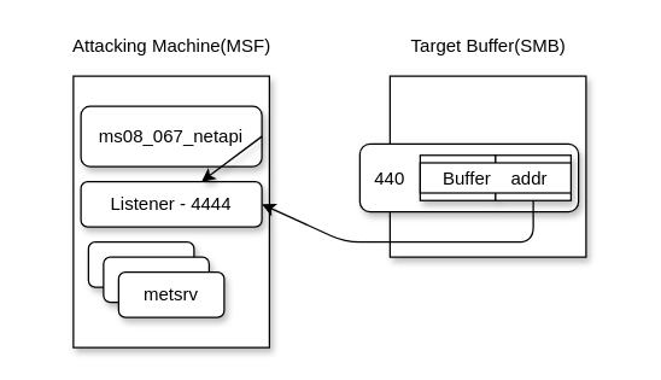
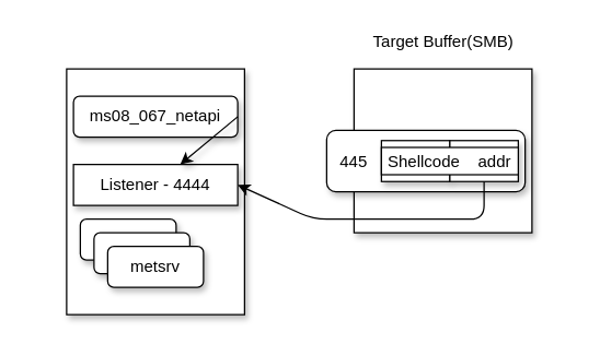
  <mxCell id="0" />
  <mxCell id="1" parent="0" />
  <mxCell id="2" value="" style="rounded=0;whiteSpace=wrap;html=1;shadow=1;" parent="1" vertex="1"><mxGeometry x="48" y="50" width="130" height="180" as="geometry" /></mxCell>
- <mxCell id="3" value="ms08_067_netapi" style="rounded=1;whiteSpace=wrap;html=1;shadow=1;" parent="1" vertex="1"><mxGeometry x="53" y="70" width="120" height="40" as="geometry" /></mxCell>
- <mxCell id="4" value="Listener - 4444" style="rounded=1;whiteSpace=wrap;html=1;shadow=1;" parent="1" vertex="1"><mxGeometry x="53" y="120" width="120" height="30" as="geometry" /></mxCell>
+ <mxCell id="3" value="ms08_067_netapi" style="rounded=1;whiteSpace=wrap;html=1;shadow=1;" parent="1" vertex="1"><mxGeometry x="53" y="70" width="120" height="30" as="geometry" /></mxCell>
+ <mxCell id="4" value="Listener - 4444" style="whiteSpace=wrap;html=1;shadow=1;rounded=0;" parent="1" vertex="1"><mxGeometry x="53" y="120" width="120" height="30" as="geometry" /></mxCell>
  <mxCell id="5" value="" style="rounded=0;whiteSpace=wrap;html=1;shadow=1;" parent="1" vertex="1"><mxGeometry x="258" y="50" width="130" height="120" as="geometry" /></mxCell>
  <mxCell id="6" value="" style="rounded=1;whiteSpace=wrap;html=1;shadow=1;" parent="1" vertex="1"><mxGeometry x="238" y="95" width="145" height="45" as="geometry" /></mxCell>
  <mxCell id="7" value="Buffer" style="rounded=0;whiteSpace=wrap;html=1;shadow=1;" parent="1" vertex="1"><mxGeometry x="278" y="102.5" width="50" height="30" as="geometry" /></mxCell>
  <mxCell id="8" value="RET" style="rounded=0;whiteSpace=wrap;html=1;shadow=1;" parent="1" vertex="1"><mxGeometry x="328" y="102.5" width="50" height="30" as="geometry" /></mxCell>
- <mxCell id="9" value="440" style="text;html=1;strokeColor=none;fillColor=none;align=center;verticalAlign=middle;whiteSpace=wrap;rounded=0;shadow=1;" parent="1" vertex="1"><mxGeometry x="238" y="107.5" width="40" height="20" as="geometry" /></mxCell>
+ <mxCell id="9" value="445" style="text;html=1;strokeColor=none;fillColor=none;align=center;verticalAlign=middle;whiteSpace=wrap;rounded=0;shadow=1;" parent="1" vertex="1"><mxGeometry x="238" y="107.5" width="40" height="20" as="geometry" /></mxCell>
  <mxCell id="10" value="" style="endArrow=classic;html=1;exitX=1;exitY=0.5;exitDx=0;exitDy=0;shadow=1;" parent="1" source="3" target="4" edge="1"><mxGeometry width="50" height="50" relative="1" as="geometry"><mxPoint x="208" y="10" as="sourcePoint" /><mxPoint x="258" y="-40" as="targetPoint" /></mxGeometry></mxCell>
- <mxCell id="11" value="Attacking Machine(MSF)" style="text;html=1;strokeColor=none;fillColor=none;align=center;verticalAlign=middle;whiteSpace=wrap;rounded=0;shadow=1;" parent="1" vertex="1"><mxGeometry x="20.5" y="20" width="185" height="20" as="geometry" /></mxCell>
  <mxCell id="12" value="Target Buffer(SMB)" style="text;html=1;strokeColor=none;fillColor=none;align=center;verticalAlign=middle;whiteSpace=wrap;rounded=0;shadow=1;" parent="1" vertex="1"><mxGeometry x="230.5" y="20" width="185" height="20" as="geometry" /></mxCell>
  <mxCell id="13" value="" style="endArrow=classic;html=1;entryX=1;entryY=0.5;entryDx=0;entryDy=0;exitX=0.5;exitY=1;exitDx=0;exitDy=0;" parent="1" source="8" target="4" edge="1"><mxGeometry width="50" height="50" relative="1" as="geometry"><mxPoint x="518" y="260" as="sourcePoint" /><mxPoint x="568" y="210" as="targetPoint" /><Array as="points"><mxPoint x="353" y="160" /><mxPoint x="228" y="160" /></Array></mxGeometry></mxCell>
- <mxCell id="14" value="Buffer&amp;nbsp; &amp;nbsp; addr" style="rounded=0;whiteSpace=wrap;html=1;shadow=0;" parent="1" vertex="1"><mxGeometry x="278" y="107.5" width="100" height="20" as="geometry" /></mxCell>
+ <mxCell id="14" value="Shellcode&amp;nbsp; &amp;nbsp; addr" style="rounded=0;whiteSpace=wrap;html=1;shadow=0;" parent="1" vertex="1"><mxGeometry x="278" y="107.5" width="100" height="20" as="geometry" /></mxCell>
  <mxCell id="15" value="metsrv" style="rounded=1;whiteSpace=wrap;html=1;shadow=1;" vertex="1" parent="1"><mxGeometry x="58" y="160" width="70" height="30" as="geometry" /></mxCell>
  <mxCell id="16" value="metsrv" style="rounded=1;whiteSpace=wrap;html=1;shadow=1;" vertex="1" parent="1"><mxGeometry x="68" y="170" width="70" height="30" as="geometry" /></mxCell>
  <mxCell id="17" value="metsrv" style="rounded=1;whiteSpace=wrap;html=1;shadow=1;" vertex="1" parent="1"><mxGeometry x="78" y="180" width="70" height="30" as="geometry" /></mxCell>
